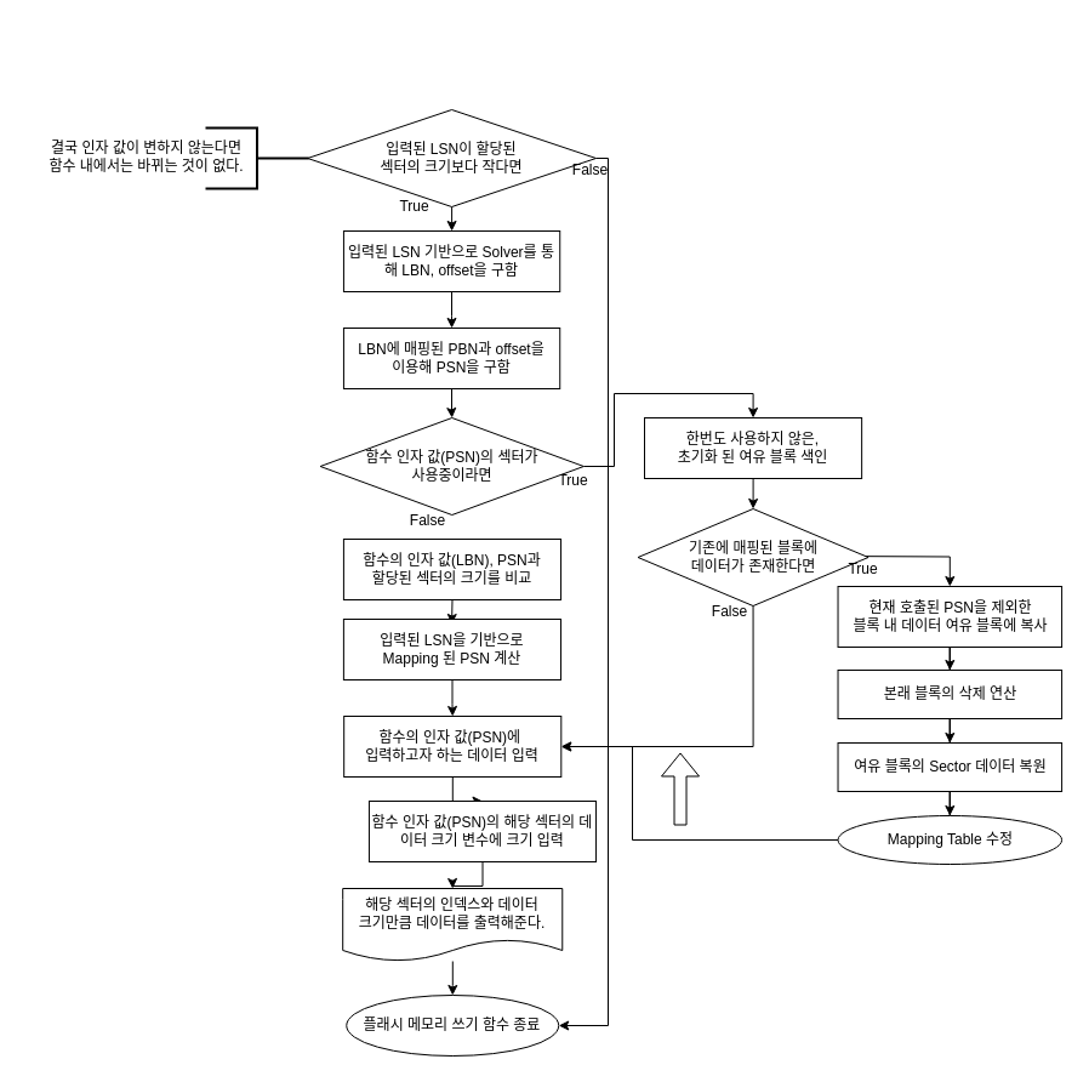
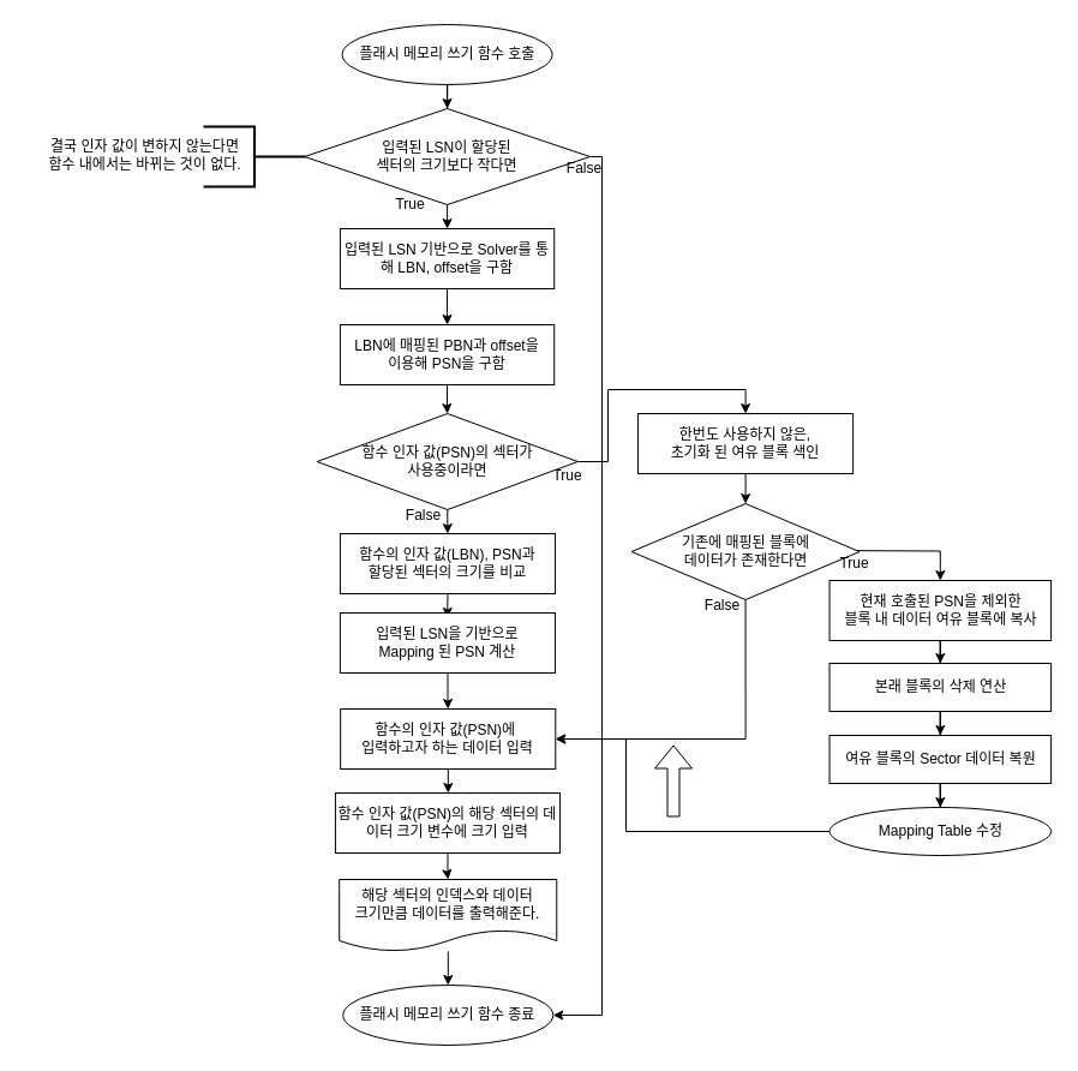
  <mxCell id="0" />
  <mxCell id="1" parent="0" />
+ <mxCell id="2" style="edgeStyle=orthogonalEdgeStyle;rounded=0;orthogonalLoop=1;jettySize=auto;html=1;entryX=0.5;entryY=0;entryDx=0;entryDy=0;" parent="1" source="3" target="41" edge="1"><mxGeometry relative="1" as="geometry" /></mxCell>
+ <mxCell id="3" value="플래시 메모리 쓰기 함수 호출" style="ellipse;whiteSpace=wrap;html=1;" parent="1" vertex="1"><mxGeometry x="284.57" y="20" width="175" height="50" as="geometry" /></mxCell>
  <mxCell id="4" value="True" style="text;html=1;align=center;verticalAlign=middle;resizable=0;points=[];autosize=1;" parent="1" vertex="1"><mxGeometry x="451.98" y="386" width="40" height="20" as="geometry" /></mxCell>
+ <mxCell id="5" style="edgeStyle=orthogonalEdgeStyle;rounded=0;orthogonalLoop=1;jettySize=auto;html=1;entryX=0.5;entryY=0;entryDx=0;entryDy=0;" parent="1" source="7" target="10" edge="1"><mxGeometry relative="1" as="geometry" /></mxCell>
  <mxCell id="6" style="edgeStyle=orthogonalEdgeStyle;rounded=0;orthogonalLoop=1;jettySize=auto;html=1;entryX=0.5;entryY=0;entryDx=0;entryDy=0;" parent="1" source="7" target="19" edge="1"><mxGeometry relative="1" as="geometry" /></mxCell>
  <mxCell id="7" value="함수 인자 값(PSN)의 섹터가 &lt;br&gt;사용중이라면" style="rhombus;whiteSpace=wrap;html=1;" parent="1" vertex="1"><mxGeometry x="263.61" y="344" width="217.25" height="80" as="geometry" /></mxCell>
  <mxCell id="8" style="edgeStyle=orthogonalEdgeStyle;rounded=0;orthogonalLoop=1;jettySize=auto;html=1;entryX=0.5;entryY=0;entryDx=0;entryDy=0;" parent="1" source="9" target="12" edge="1"><mxGeometry relative="1" as="geometry" /></mxCell>
  <mxCell id="9" value="해당 섹터의 인덱스와 데이터 &lt;br&gt;크기만큼&amp;nbsp;데이터를 출력해준다." style="shape=document;whiteSpace=wrap;html=1;boundedLbl=1;" parent="1" vertex="1"><mxGeometry x="282.2" y="732" width="181.08" height="60" as="geometry" /></mxCell>
  <mxCell id="10" value="함수의 인자 값(LBN), PSN과 &lt;br&gt;할당된 섹터의 크기를 비교" style="rounded=0;whiteSpace=wrap;html=1;" parent="1" vertex="1"><mxGeometry x="282.92" y="444" width="179.13" height="50" as="geometry" /></mxCell>
  <mxCell id="11" style="edgeStyle=orthogonalEdgeStyle;rounded=0;orthogonalLoop=1;jettySize=auto;html=1;" parent="1" edge="1"><mxGeometry relative="1" as="geometry"><mxPoint x="372.08" y="514" as="targetPoint" /><mxPoint x="372.5" y="493.994" as="sourcePoint" /></mxGeometry></mxCell>
  <mxCell id="12" value="플래시 메모리 쓰기 함수 종료" style="ellipse;whiteSpace=wrap;html=1;" parent="1" vertex="1"><mxGeometry x="285.24" y="820" width="175" height="50" as="geometry" /></mxCell>
  <mxCell id="13" style="edgeStyle=orthogonalEdgeStyle;rounded=0;orthogonalLoop=1;jettySize=auto;html=1;entryX=0.5;entryY=0;entryDx=0;entryDy=0;" parent="1" source="14" target="16" edge="1"><mxGeometry relative="1" as="geometry" /></mxCell>
  <mxCell id="14" value="함수의 인자 값(PSN)에&amp;nbsp;&lt;br&gt;입력하고자 하는 데이터 입력" style="rounded=0;whiteSpace=wrap;html=1;" parent="1" vertex="1"><mxGeometry x="283.17" y="590" width="179.13" height="50" as="geometry" /></mxCell>
  <mxCell id="15" style="edgeStyle=orthogonalEdgeStyle;rounded=0;orthogonalLoop=1;jettySize=auto;html=1;entryX=0.5;entryY=0;entryDx=0;entryDy=0;" parent="1" source="16" target="9" edge="1"><mxGeometry relative="1" as="geometry" /></mxCell>
- <mxCell id="16" value="함수 인자 값(PSN)의 해당 섹터의 데이터 크기 변수에 크기 입력" style="rounded=0;whiteSpace=wrap;html=1;" parent="1" vertex="1"><mxGeometry x="303.94" y="660" width="187.09" height="50" as="geometry" /></mxCell>
+ <mxCell id="16" value="함수 인자 값(PSN)의 해당 섹터의 데이터 크기 변수에 크기 입력" style="rounded=0;whiteSpace=wrap;html=1;" parent="1" vertex="1"><mxGeometry x="278.94" y="660" width="187.09" height="50" as="geometry" /></mxCell>
  <mxCell id="17" value="False" style="text;html=1;align=center;verticalAlign=middle;resizable=0;points=[];autosize=1;" parent="1" vertex="1"><mxGeometry x="331.98" y="419" width="40" height="20" as="geometry" /></mxCell>
  <mxCell id="18" style="edgeStyle=orthogonalEdgeStyle;rounded=0;orthogonalLoop=1;jettySize=auto;html=1;entryX=0.5;entryY=0;entryDx=0;entryDy=0;" edge="1" parent="1" source="19" target="24"><mxGeometry relative="1" as="geometry" /></mxCell>
  <mxCell id="19" value="한번도 사용하지 않은,&lt;br&gt;초기화 된 여유 블록 색인" style="rounded=0;whiteSpace=wrap;html=1;" parent="1" vertex="1"><mxGeometry x="531" y="344" width="179.13" height="50" as="geometry" /></mxCell>
  <mxCell id="20" style="edgeStyle=orthogonalEdgeStyle;rounded=0;orthogonalLoop=1;jettySize=auto;html=1;entryX=0.5;entryY=0;entryDx=0;entryDy=0;" parent="1" source="21" target="14" edge="1"><mxGeometry relative="1" as="geometry" /></mxCell>
  <mxCell id="21" value="입력된 LSN을 기반으로 &lt;br&gt;Mapping 된 PSN 계산" style="rounded=0;whiteSpace=wrap;html=1;" parent="1" vertex="1"><mxGeometry x="282.9" y="510" width="179.13" height="50" as="geometry" /></mxCell>
  <mxCell id="22" style="edgeStyle=orthogonalEdgeStyle;rounded=0;orthogonalLoop=1;jettySize=auto;html=1;entryX=0.5;entryY=0;entryDx=0;entryDy=0;" parent="1" target="27" edge="1"><mxGeometry relative="1" as="geometry"><mxPoint x="685.3" y="458" as="sourcePoint" /></mxGeometry></mxCell>
  <mxCell id="23" style="edgeStyle=orthogonalEdgeStyle;rounded=0;orthogonalLoop=1;jettySize=auto;html=1;entryX=1;entryY=0.5;entryDx=0;entryDy=0;exitX=0.5;exitY=1;exitDx=0;exitDy=0;" parent="1" source="24" target="14" edge="1"><mxGeometry relative="1" as="geometry"><Array as="points"><mxPoint x="621" y="615" /></Array></mxGeometry></mxCell>
  <mxCell id="24" value="기존에 매핑된 블록에&lt;br&gt;데이터가 존재한다면" style="rhombus;whiteSpace=wrap;html=1;" parent="1" vertex="1"><mxGeometry x="525.56" y="419" width="190" height="80" as="geometry" /></mxCell>
  <mxCell id="25" value="False" style="text;html=1;align=center;verticalAlign=middle;resizable=0;points=[];autosize=1;" parent="1" vertex="1"><mxGeometry x="581" y="494" width="40" height="20" as="geometry" /></mxCell>
  <mxCell id="26" style="edgeStyle=orthogonalEdgeStyle;rounded=0;orthogonalLoop=1;jettySize=auto;html=1;entryX=0.5;entryY=0;entryDx=0;entryDy=0;" parent="1" source="27" target="29" edge="1"><mxGeometry relative="1" as="geometry" /></mxCell>
  <mxCell id="27" value="현재 호출된 PSN을 제외한 &lt;br&gt;블록 내 데이터 여유 블록에 복사" style="rounded=0;whiteSpace=wrap;html=1;" parent="1" vertex="1"><mxGeometry x="690.53" y="483" width="184.57" height="50" as="geometry" /></mxCell>
  <mxCell id="28" style="edgeStyle=orthogonalEdgeStyle;rounded=0;orthogonalLoop=1;jettySize=auto;html=1;entryX=0.5;entryY=0;entryDx=0;entryDy=0;" parent="1" source="29" target="31" edge="1"><mxGeometry relative="1" as="geometry" /></mxCell>
  <mxCell id="29" value="본래 블록의 삭제 연산" style="rounded=0;whiteSpace=wrap;html=1;" parent="1" vertex="1"><mxGeometry x="690.53" y="552" width="184.57" height="40" as="geometry" /></mxCell>
  <mxCell id="30" style="edgeStyle=orthogonalEdgeStyle;rounded=0;orthogonalLoop=1;jettySize=auto;html=1;entryX=0.5;entryY=0;entryDx=0;entryDy=0;" parent="1" source="31" target="33" edge="1"><mxGeometry relative="1" as="geometry" /></mxCell>
  <mxCell id="31" value="여유 블록의 Sector 데이터 복원" style="rounded=0;whiteSpace=wrap;html=1;" parent="1" vertex="1"><mxGeometry x="690.53" y="612" width="184.57" height="40" as="geometry" /></mxCell>
  <mxCell id="32" style="edgeStyle=orthogonalEdgeStyle;rounded=0;orthogonalLoop=1;jettySize=auto;html=1;entryX=1;entryY=0.5;entryDx=0;entryDy=0;" parent="1" source="33" target="14" edge="1"><mxGeometry relative="1" as="geometry"><Array as="points"><mxPoint x="521" y="692" /><mxPoint x="521" y="615" /></Array></mxGeometry></mxCell>
  <mxCell id="33" value="Mapping Table 수정" style="ellipse;whiteSpace=wrap;html=1;" parent="1" vertex="1"><mxGeometry x="690.53" y="672" width="184.57" height="40" as="geometry" /></mxCell>
  <mxCell id="34" value="True" style="text;html=1;align=center;verticalAlign=middle;resizable=0;points=[];autosize=1;" parent="1" vertex="1"><mxGeometry x="690.53" y="459" width="40" height="20" as="geometry" /></mxCell>
  <mxCell id="35" style="edgeStyle=orthogonalEdgeStyle;rounded=0;orthogonalLoop=1;jettySize=auto;html=1;entryX=0.5;entryY=0;entryDx=0;entryDy=0;" parent="1" source="36" target="38" edge="1"><mxGeometry relative="1" as="geometry" /></mxCell>
  <mxCell id="36" value="입력된 LSN 기반으로 Solver를 통해 LBN, offset을 구함" style="rounded=0;whiteSpace=wrap;html=1;" parent="1" vertex="1"><mxGeometry x="282.94" y="190" width="178.3" height="50" as="geometry" /></mxCell>
  <mxCell id="37" style="edgeStyle=orthogonalEdgeStyle;rounded=0;orthogonalLoop=1;jettySize=auto;html=1;entryX=0.5;entryY=0;entryDx=0;entryDy=0;" parent="1" source="38" target="7" edge="1"><mxGeometry relative="1" as="geometry" /></mxCell>
  <mxCell id="38" value="LBN에 매핑된 PBN과 offset을&lt;br&gt;이용해 PSN을 구함" style="rounded=0;whiteSpace=wrap;html=1;" parent="1" vertex="1"><mxGeometry x="282.94" y="270" width="178.3" height="50" as="geometry" /></mxCell>
  <mxCell id="39" style="edgeStyle=orthogonalEdgeStyle;rounded=0;orthogonalLoop=1;jettySize=auto;html=1;entryX=0.5;entryY=0;entryDx=0;entryDy=0;" parent="1" source="41" target="36" edge="1"><mxGeometry relative="1" as="geometry" /></mxCell>
  <mxCell id="40" style="edgeStyle=orthogonalEdgeStyle;rounded=0;orthogonalLoop=1;jettySize=auto;html=1;entryX=1;entryY=0.5;entryDx=0;entryDy=0;" parent="1" source="41" target="12" edge="1"><mxGeometry relative="1" as="geometry"><Array as="points"><mxPoint x="501" y="130" /><mxPoint x="501" y="845" /></Array></mxGeometry></mxCell>
  <mxCell id="41" value="입력된 LSN이 할당된 &lt;br&gt;섹터의 크기보다 작다면" style="rhombus;whiteSpace=wrap;html=1;" parent="1" vertex="1"><mxGeometry x="253.13" y="90" width="237.89" height="80" as="geometry" /></mxCell>
  <mxCell id="42" value="" style="group" parent="1" vertex="1" connectable="0"><mxGeometry x="21" y="104" width="226" height="50" as="geometry" /></mxCell>
  <mxCell id="43" value="" style="group" parent="42" vertex="1" connectable="0"><mxGeometry y="-3.553e-15" width="226" height="50" as="geometry" /></mxCell>
  <mxCell id="44" value="" style="group" parent="43" vertex="1" connectable="0"><mxGeometry x="-1" y="3.553e-15" width="226" height="51" as="geometry" /></mxCell>
  <mxCell id="45" value="" style="group" parent="44" vertex="1" connectable="0"><mxGeometry x="8" width="226" height="51" as="geometry" /></mxCell>
  <mxCell id="46" value="" style="strokeWidth=2;html=1;shape=mxgraph.flowchart.annotation_2;align=left;labelPosition=right;pointerEvents=1;rotation=-180;" parent="45" vertex="1"><mxGeometry x="141" y="1" width="85" height="50" as="geometry" /></mxCell>
  <mxCell id="47" value="결국 인자 값이 변하지 않는다면&lt;br&gt;함수 내에서는 바뀌는 것이 없다." style="text;html=1;strokeColor=none;fillColor=none;align=center;verticalAlign=middle;whiteSpace=wrap;rounded=0;rotation=0;" parent="45" vertex="1"><mxGeometry width="185" height="50" as="geometry" /></mxCell>
  <mxCell id="48" value="True" style="text;html=1;align=center;verticalAlign=middle;resizable=0;points=[];autosize=1;" parent="1" vertex="1"><mxGeometry x="321" y="160" width="40" height="20" as="geometry" /></mxCell>
  <mxCell id="49" value="False" style="text;html=1;align=center;verticalAlign=middle;resizable=0;points=[];autosize=1;" parent="1" vertex="1"><mxGeometry x="466.03" y="130" width="40" height="20" as="geometry" /></mxCell>
  <mxCell id="50" value="" style="shape=flexArrow;endArrow=classic;html=1;" parent="1" edge="1"><mxGeometry width="50" height="50" relative="1" as="geometry"><mxPoint x="560.53" y="680" as="sourcePoint" /><mxPoint x="560.53" y="620" as="targetPoint" /></mxGeometry></mxCell>
